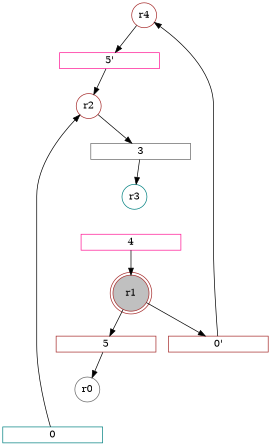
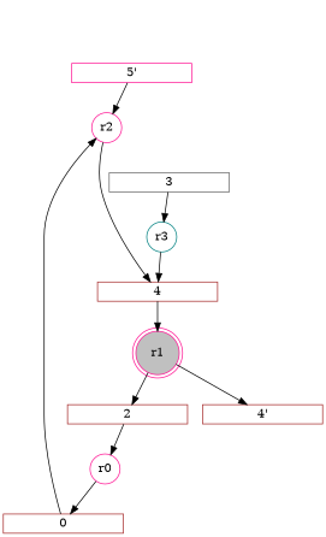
  digraph {
    node [color=brown shape=rect forcelabels=false]
-   r4 [fixedsize=2 shape=circle forcelabels=""]
-   r2 [fixedsize=2 shape=circle forcelabels=""]
-   r0 [color=gray40 fixedsize=2 shape=circle forcelabels=""]
+   r2 [color=deeppink fixedsize=2 shape=circle forcelabels=""]
+   r0 [color=deeppink fixedsize=2 shape=circle forcelabels=""]
    r3 [color=teal fixedsize=2 shape=circle forcelabels=""]
-   r1 [fillcolor=gray fixedsize=2 shape=doublecircle style=filled forcelabels=""]
-   n6 [height=0.2 label="0'" width=2]
+   r1 [color=deeppink fillcolor=gray fixedsize=2 shape=doublecircle style=filled forcelabels=""]
+   n6 [height=0.2 label="4'" width=2]
    n7 [color=deeppink height=0.2 label="5'" width=2]
-   0 [color=teal height=0.2 width=2]
-   2 [height=0.2 width=2 label=5]
+   0 [height=0.2 width=2]
+   2 [height=0.2 width=2]
    3 [color=gray40 height=0.2 width=2]
-   4 [color=deeppink height=0.2 width=2]
+   4 [height=0.2 width=2]
    subgraph sub_1 {
-     r4
      r2
      r0
      r3
    }
    subgraph sub_2 {
      r1
    }
    subgraph sub_3 {
      n6
      n7
      0
      2
      3
      4
    }
-   r4 -> n7
-   r2 -> 3
+   r2 -> 4
+   r0 -> 0
+   r3 -> 4
    r1 -> n6
    r1 -> 2
-   n6 -> r4
    n7 -> r2
    0 -> r2
    2 -> r0
    3 -> r3
    4 -> r1
  }
